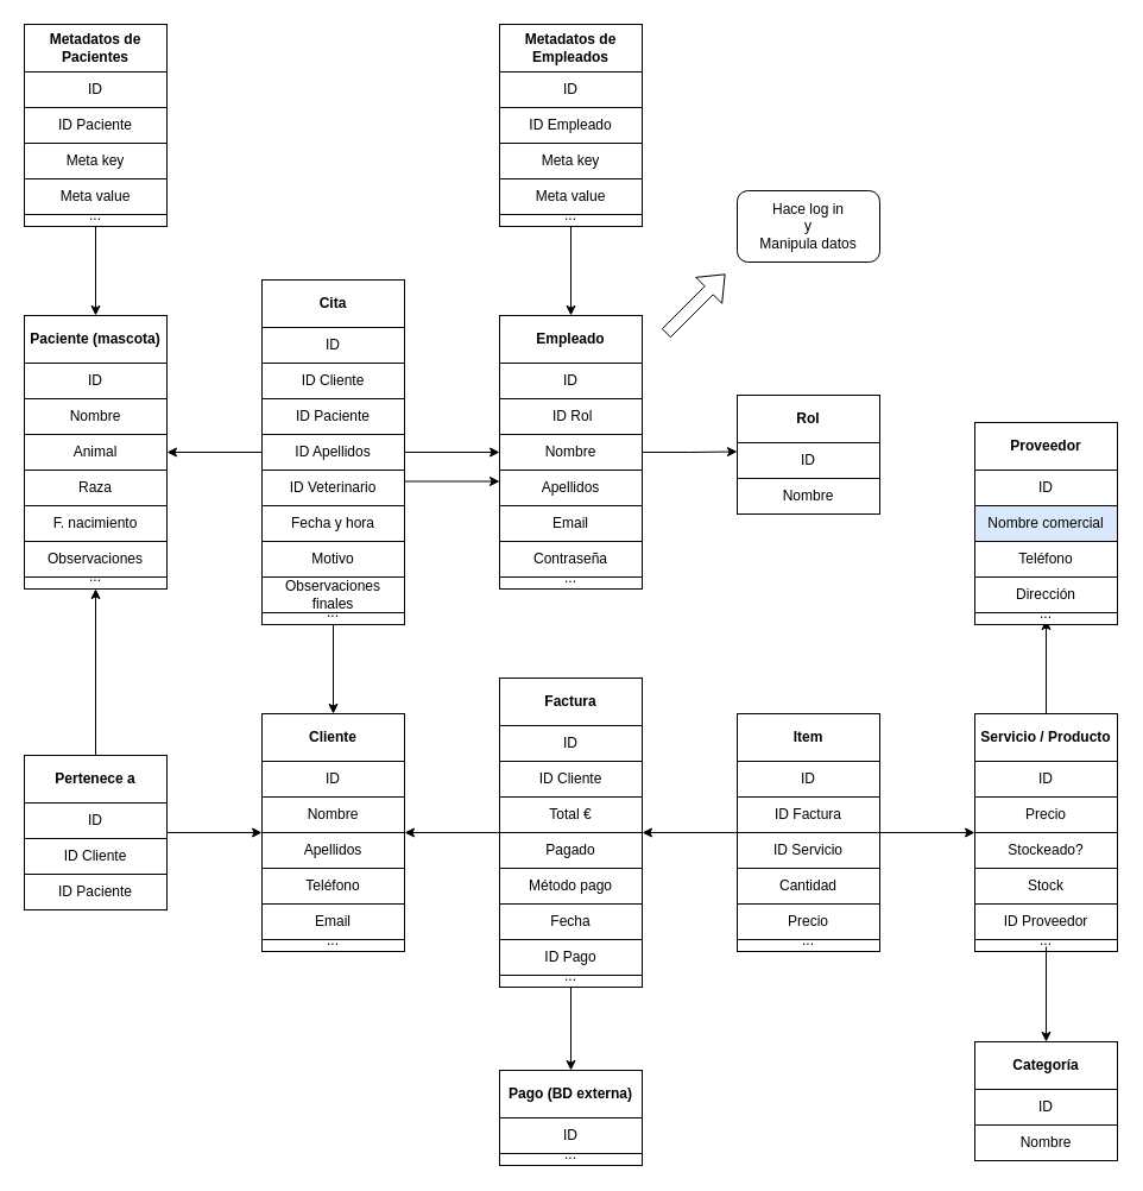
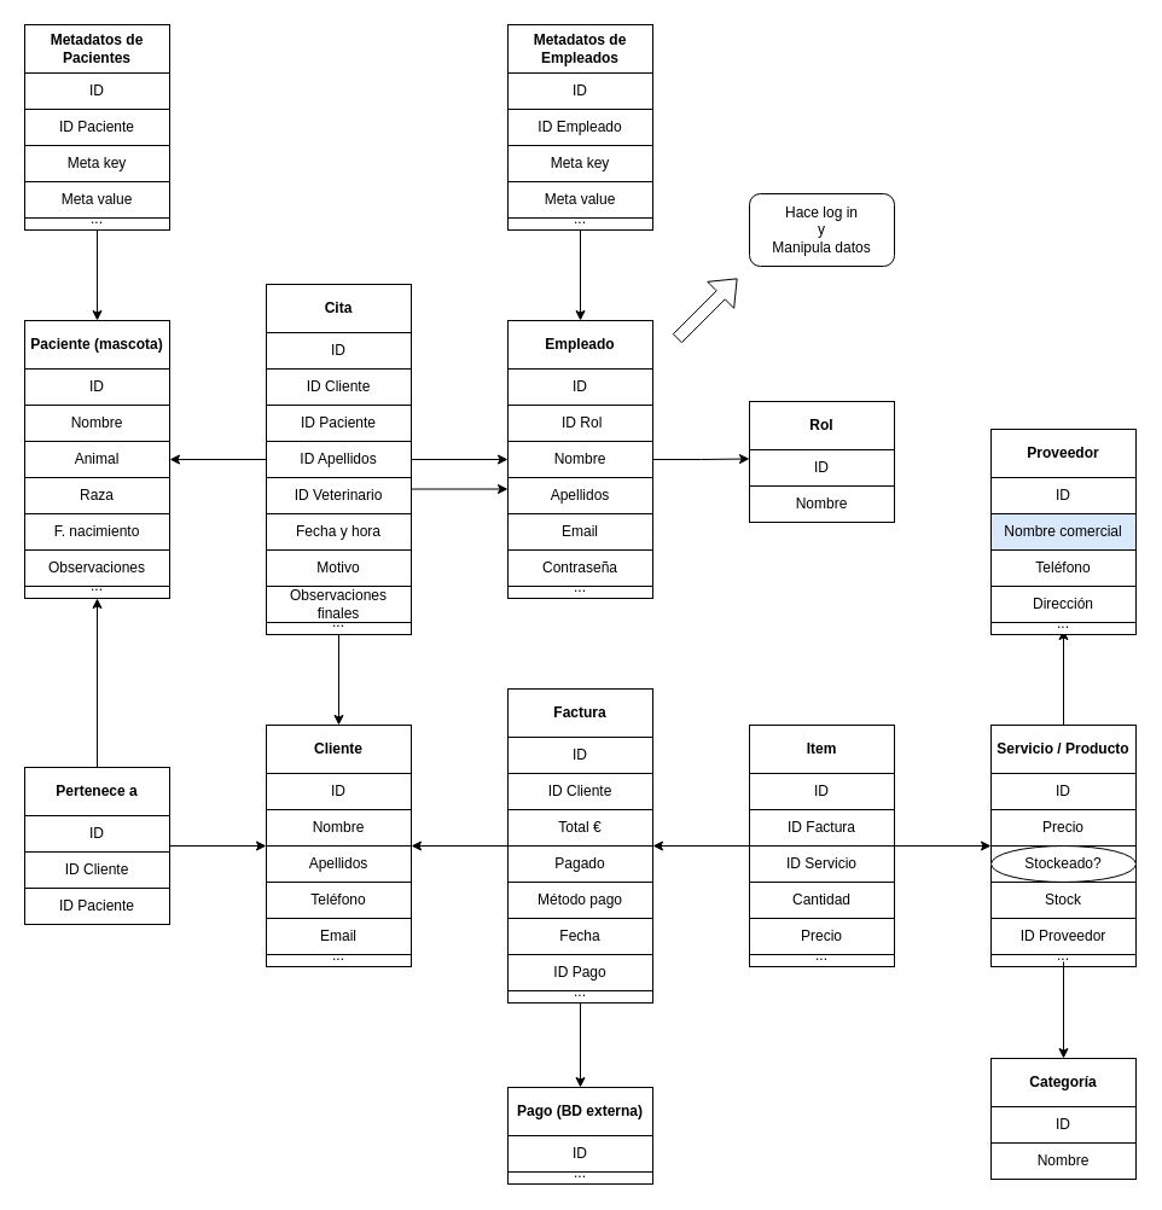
  <mxCell id="0" />
  <mxCell id="1" parent="0" />
  <mxCell id="2" value="" style="rounded=0;whiteSpace=wrap;html=1;" vertex="1" parent="1"><mxGeometry x="20" y="265" width="120" height="230" as="geometry" /></mxCell>
  <mxCell id="3" value="Paciente (mascota)" style="rounded=0;whiteSpace=wrap;html=1;fontStyle=1" vertex="1" parent="1"><mxGeometry x="20" y="265" width="120" height="40" as="geometry" /></mxCell>
  <mxCell id="4" style="edgeStyle=orthogonalEdgeStyle;rounded=0;orthogonalLoop=1;jettySize=auto;html=1;entryX=0.5;entryY=1;entryDx=0;entryDy=0;" edge="1" parent="1" source="6" target="2"><mxGeometry relative="1" as="geometry" /></mxCell>
  <mxCell id="5" style="edgeStyle=orthogonalEdgeStyle;rounded=0;orthogonalLoop=1;jettySize=auto;html=1;entryX=0;entryY=0.5;entryDx=0;entryDy=0;" edge="1" parent="1" source="6" target="16"><mxGeometry relative="1" as="geometry" /></mxCell>
  <mxCell id="6" value="" style="rounded=0;whiteSpace=wrap;html=1;" vertex="1" parent="1"><mxGeometry x="20" y="635" width="120" height="130" as="geometry" /></mxCell>
  <mxCell id="7" value="Pertenece a" style="rounded=0;whiteSpace=wrap;html=1;fontStyle=1" vertex="1" parent="1"><mxGeometry x="20" y="635" width="120" height="40" as="geometry" /></mxCell>
  <mxCell id="8" style="edgeStyle=orthogonalEdgeStyle;rounded=0;orthogonalLoop=1;jettySize=auto;html=1;entryX=0.5;entryY=0;entryDx=0;entryDy=0;" edge="1" parent="1" source="11" target="17"><mxGeometry relative="1" as="geometry" /></mxCell>
  <mxCell id="9" style="edgeStyle=orthogonalEdgeStyle;rounded=0;orthogonalLoop=1;jettySize=auto;html=1;entryX=1;entryY=0.5;entryDx=0;entryDy=0;" edge="1" parent="1" source="11" target="2"><mxGeometry relative="1" as="geometry" /></mxCell>
  <mxCell id="10" style="edgeStyle=orthogonalEdgeStyle;rounded=0;orthogonalLoop=1;jettySize=auto;html=1;entryX=0;entryY=0.5;entryDx=0;entryDy=0;" edge="1" parent="1" source="11" target="14"><mxGeometry relative="1" as="geometry" /></mxCell>
  <mxCell id="11" value="" style="rounded=0;whiteSpace=wrap;html=1;" vertex="1" parent="1"><mxGeometry x="220" y="235" width="120" height="290" as="geometry" /></mxCell>
  <mxCell id="12" value="Cita" style="rounded=0;whiteSpace=wrap;html=1;fontStyle=1" vertex="1" parent="1"><mxGeometry x="220" y="235" width="120" height="40" as="geometry" /></mxCell>
  <mxCell id="13" style="edgeStyle=orthogonalEdgeStyle;rounded=0;orthogonalLoop=1;jettySize=auto;html=1;entryX=0;entryY=0.5;entryDx=0;entryDy=0;" edge="1" parent="1" source="14" target="80"><mxGeometry relative="1" as="geometry" /></mxCell>
  <mxCell id="14" value="" style="rounded=0;whiteSpace=wrap;html=1;" vertex="1" parent="1"><mxGeometry x="420" y="265" width="120" height="230" as="geometry" /></mxCell>
  <mxCell id="15" value="Empleado" style="rounded=0;whiteSpace=wrap;html=1;fontStyle=1" vertex="1" parent="1"><mxGeometry x="420" y="265" width="120" height="40" as="geometry" /></mxCell>
  <mxCell id="16" value="" style="rounded=0;whiteSpace=wrap;html=1;" vertex="1" parent="1"><mxGeometry x="220" y="600" width="120" height="200" as="geometry" /></mxCell>
  <mxCell id="17" value="Cliente" style="rounded=0;whiteSpace=wrap;html=1;fontStyle=1" vertex="1" parent="1"><mxGeometry x="220" y="600" width="120" height="40" as="geometry" /></mxCell>
  <mxCell id="18" value="ID" style="rounded=0;whiteSpace=wrap;html=1;" vertex="1" parent="1"><mxGeometry x="220" y="275" width="120" height="30" as="geometry" /></mxCell>
  <mxCell id="19" value="ID" style="rounded=0;whiteSpace=wrap;html=1;" vertex="1" parent="1"><mxGeometry x="420" y="305" width="120" height="30" as="geometry" /></mxCell>
  <mxCell id="20" value="ID" style="rounded=0;whiteSpace=wrap;html=1;" vertex="1" parent="1"><mxGeometry x="20" y="305" width="120" height="30" as="geometry" /></mxCell>
  <mxCell id="21" value="ID" style="rounded=0;whiteSpace=wrap;html=1;" vertex="1" parent="1"><mxGeometry x="220" y="640" width="120" height="30" as="geometry" /></mxCell>
  <mxCell id="22" value="ID" style="rounded=0;whiteSpace=wrap;html=1;" vertex="1" parent="1"><mxGeometry x="20" y="675" width="120" height="30" as="geometry" /></mxCell>
  <mxCell id="23" value="ID Cliente" style="rounded=0;whiteSpace=wrap;html=1;" vertex="1" parent="1"><mxGeometry x="20" y="705" width="120" height="30" as="geometry" /></mxCell>
  <mxCell id="24" value="ID Paciente" style="rounded=0;whiteSpace=wrap;html=1;" vertex="1" parent="1"><mxGeometry x="20" y="735" width="120" height="30" as="geometry" /></mxCell>
  <mxCell id="25" value="ID Cliente" style="rounded=0;whiteSpace=wrap;html=1;" vertex="1" parent="1"><mxGeometry x="220" y="305" width="120" height="30" as="geometry" /></mxCell>
  <mxCell id="26" value="ID Paciente" style="rounded=0;whiteSpace=wrap;html=1;" vertex="1" parent="1"><mxGeometry x="220" y="335" width="120" height="30" as="geometry" /></mxCell>
  <mxCell id="27" value="ID Apellidos" style="rounded=0;whiteSpace=wrap;html=1;" vertex="1" parent="1"><mxGeometry x="220" y="365" width="120" height="30" as="geometry" /></mxCell>
  <mxCell id="28" value="Fecha y hora" style="rounded=0;whiteSpace=wrap;html=1;" vertex="1" parent="1"><mxGeometry x="220" y="425" width="120" height="30" as="geometry" /></mxCell>
  <mxCell id="29" style="edgeStyle=orthogonalEdgeStyle;rounded=0;orthogonalLoop=1;jettySize=auto;html=1;" edge="1" parent="1" source="31" target="16"><mxGeometry relative="1" as="geometry" /></mxCell>
  <mxCell id="30" style="edgeStyle=orthogonalEdgeStyle;rounded=0;orthogonalLoop=1;jettySize=auto;html=1;entryX=0.5;entryY=0;entryDx=0;entryDy=0;" edge="1" parent="1" source="31" target="104"><mxGeometry relative="1" as="geometry" /></mxCell>
  <mxCell id="31" value="" style="rounded=0;whiteSpace=wrap;html=1;" vertex="1" parent="1"><mxGeometry x="420" y="570" width="120" height="260" as="geometry" /></mxCell>
  <mxCell id="32" value="Factura" style="rounded=0;whiteSpace=wrap;html=1;fontStyle=1" vertex="1" parent="1"><mxGeometry x="420" y="570" width="120" height="40" as="geometry" /></mxCell>
  <mxCell id="33" value="ID" style="rounded=0;whiteSpace=wrap;html=1;" vertex="1" parent="1"><mxGeometry x="420" y="610" width="120" height="30" as="geometry" /></mxCell>
  <mxCell id="34" value="Observaciones finales" style="rounded=0;whiteSpace=wrap;html=1;" vertex="1" parent="1"><mxGeometry x="220" y="485" width="120" height="30" as="geometry" /></mxCell>
  <mxCell id="35" value="ID Cliente" style="rounded=0;whiteSpace=wrap;html=1;" vertex="1" parent="1"><mxGeometry x="420" y="640" width="120" height="30" as="geometry" /></mxCell>
  <mxCell id="36" value="Total €" style="rounded=0;whiteSpace=wrap;html=1;" vertex="1" parent="1"><mxGeometry x="420" y="670" width="120" height="30" as="geometry" /></mxCell>
  <mxCell id="37" value="Pagado" style="rounded=0;whiteSpace=wrap;html=1;" vertex="1" parent="1"><mxGeometry x="420" y="700" width="120" height="30" as="geometry" /></mxCell>
  <mxCell id="38" value="Método pago" style="rounded=0;whiteSpace=wrap;html=1;" vertex="1" parent="1"><mxGeometry x="420" y="730" width="120" height="30" as="geometry" /></mxCell>
  <mxCell id="39" style="edgeStyle=orthogonalEdgeStyle;rounded=0;orthogonalLoop=1;jettySize=auto;html=1;" edge="1" parent="1" source="41"><mxGeometry relative="1" as="geometry"><mxPoint x="540" y="700" as="targetPoint" /></mxGeometry></mxCell>
  <mxCell id="40" style="edgeStyle=orthogonalEdgeStyle;rounded=0;orthogonalLoop=1;jettySize=auto;html=1;entryX=0;entryY=0.5;entryDx=0;entryDy=0;" edge="1" parent="1" source="41" target="48"><mxGeometry relative="1" as="geometry" /></mxCell>
  <mxCell id="41" value="" style="rounded=0;whiteSpace=wrap;html=1;" vertex="1" parent="1"><mxGeometry x="620" y="600" width="120" height="200" as="geometry" /></mxCell>
  <mxCell id="42" value="Item" style="rounded=0;whiteSpace=wrap;html=1;fontStyle=1" vertex="1" parent="1"><mxGeometry x="620" y="600" width="120" height="40" as="geometry" /></mxCell>
  <mxCell id="43" value="ID" style="rounded=0;whiteSpace=wrap;html=1;" vertex="1" parent="1"><mxGeometry x="620" y="640" width="120" height="30" as="geometry" /></mxCell>
  <mxCell id="44" value="ID Factura" style="rounded=0;whiteSpace=wrap;html=1;" vertex="1" parent="1"><mxGeometry x="620" y="670" width="120" height="30" as="geometry" /></mxCell>
  <mxCell id="45" value="ID Servicio" style="rounded=0;whiteSpace=wrap;html=1;" vertex="1" parent="1"><mxGeometry x="620" y="700" width="120" height="30" as="geometry" /></mxCell>
  <mxCell id="46" value="Cantidad" style="rounded=0;whiteSpace=wrap;html=1;" vertex="1" parent="1"><mxGeometry x="620" y="730" width="120" height="30" as="geometry" /></mxCell>
  <mxCell id="47" value="Precio" style="rounded=0;whiteSpace=wrap;html=1;" vertex="1" parent="1"><mxGeometry x="620" y="760" width="120" height="30" as="geometry" /></mxCell>
  <mxCell id="48" value="" style="rounded=0;whiteSpace=wrap;html=1;" vertex="1" parent="1"><mxGeometry x="820" y="600" width="120" height="200" as="geometry" /></mxCell>
  <mxCell id="49" style="edgeStyle=orthogonalEdgeStyle;rounded=0;orthogonalLoop=1;jettySize=auto;html=1;entryX=0.5;entryY=1;entryDx=0;entryDy=0;" edge="1" parent="1" source="50" target="117"><mxGeometry relative="1" as="geometry" /></mxCell>
  <mxCell id="50" value="Servicio / Producto" style="rounded=0;whiteSpace=wrap;html=1;fontStyle=1" vertex="1" parent="1"><mxGeometry x="820" y="600" width="120" height="40" as="geometry" /></mxCell>
  <mxCell id="51" value="ID" style="rounded=0;whiteSpace=wrap;html=1;" vertex="1" parent="1"><mxGeometry x="820" y="640" width="120" height="30" as="geometry" /></mxCell>
  <mxCell id="52" value="Precio" style="rounded=0;whiteSpace=wrap;html=1;" vertex="1" parent="1"><mxGeometry x="820" y="670" width="120" height="30" as="geometry" /></mxCell>
- <mxCell id="53" value="Stockeado?" style="rounded=0;whiteSpace=wrap;html=1;" vertex="1" parent="1"><mxGeometry x="820" y="700" width="120" height="30" as="geometry" /></mxCell>
+ <mxCell id="53" value="Stockeado?" style="ellipse;whiteSpace=wrap;html=1;" vertex="1" parent="1"><mxGeometry x="820" y="700" width="120" height="30" as="geometry" /></mxCell>
  <mxCell id="54" value="Stock" style="rounded=0;whiteSpace=wrap;html=1;" vertex="1" parent="1"><mxGeometry x="820" y="730" width="120" height="30" as="geometry" /></mxCell>
  <mxCell id="55" value="ID Proveedor" style="rounded=0;whiteSpace=wrap;html=1;" vertex="1" parent="1"><mxGeometry x="820" y="760" width="120" height="30" as="geometry" /></mxCell>
  <mxCell id="56" value="" style="rounded=0;whiteSpace=wrap;html=1;" vertex="1" parent="1"><mxGeometry x="820" y="355" width="120" height="170" as="geometry" /></mxCell>
  <mxCell id="57" value="Proveedor" style="rounded=0;whiteSpace=wrap;html=1;fontStyle=1" vertex="1" parent="1"><mxGeometry x="820" y="355" width="120" height="40" as="geometry" /></mxCell>
  <mxCell id="58" value="ID" style="rounded=0;whiteSpace=wrap;html=1;" vertex="1" parent="1"><mxGeometry x="820" y="395" width="120" height="30" as="geometry" /></mxCell>
  <mxCell id="59" value="Nombre comercial" style="rounded=0;whiteSpace=wrap;html=1;fillColor=#dae8fc;" vertex="1" parent="1"><mxGeometry x="820" y="425" width="120" height="30" as="geometry" /></mxCell>
  <mxCell id="60" value="Teléfono" style="rounded=0;whiteSpace=wrap;html=1;" vertex="1" parent="1"><mxGeometry x="820" y="455" width="120" height="30" as="geometry" /></mxCell>
  <mxCell id="61" value="Dirección" style="rounded=0;whiteSpace=wrap;html=1;" vertex="1" parent="1"><mxGeometry x="820" y="485" width="120" height="30" as="geometry" /></mxCell>
  <mxCell id="62" value="Nombre" style="rounded=0;whiteSpace=wrap;html=1;" vertex="1" parent="1"><mxGeometry x="20" y="335" width="120" height="30" as="geometry" /></mxCell>
  <mxCell id="63" value="Animal" style="rounded=0;whiteSpace=wrap;html=1;" vertex="1" parent="1"><mxGeometry x="20" y="365" width="120" height="30" as="geometry" /></mxCell>
  <mxCell id="64" value="Raza" style="rounded=0;whiteSpace=wrap;html=1;" vertex="1" parent="1"><mxGeometry x="20" y="395" width="120" height="30" as="geometry" /></mxCell>
  <mxCell id="65" value="F. nacimiento" style="rounded=0;whiteSpace=wrap;html=1;" vertex="1" parent="1"><mxGeometry x="20" y="425" width="120" height="30" as="geometry" /></mxCell>
  <mxCell id="66" value="Motivo" style="rounded=0;whiteSpace=wrap;html=1;" vertex="1" parent="1"><mxGeometry x="220" y="455" width="120" height="30" as="geometry" /></mxCell>
  <mxCell id="67" value="Nombre" style="rounded=0;whiteSpace=wrap;html=1;" vertex="1" parent="1"><mxGeometry x="220" y="670" width="120" height="30" as="geometry" /></mxCell>
  <mxCell id="68" value="Apellidos" style="rounded=0;whiteSpace=wrap;html=1;" vertex="1" parent="1"><mxGeometry x="220" y="700" width="120" height="30" as="geometry" /></mxCell>
  <mxCell id="69" value="Teléfono" style="rounded=0;whiteSpace=wrap;html=1;" vertex="1" parent="1"><mxGeometry x="220" y="730" width="120" height="30" as="geometry" /></mxCell>
  <mxCell id="70" value="Email" style="rounded=0;whiteSpace=wrap;html=1;" vertex="1" parent="1"><mxGeometry x="220" y="760" width="120" height="30" as="geometry" /></mxCell>
  <mxCell id="71" value="Nombre" style="rounded=0;whiteSpace=wrap;html=1;" vertex="1" parent="1"><mxGeometry x="420" y="365" width="120" height="30" as="geometry" /></mxCell>
  <mxCell id="72" value="Apellidos" style="rounded=0;whiteSpace=wrap;html=1;" vertex="1" parent="1"><mxGeometry x="420" y="395" width="120" height="30" as="geometry" /></mxCell>
  <mxCell id="73" value="Email" style="rounded=0;whiteSpace=wrap;html=1;" vertex="1" parent="1"><mxGeometry x="420" y="425" width="120" height="30" as="geometry" /></mxCell>
  <mxCell id="74" value="Contraseña" style="rounded=0;whiteSpace=wrap;html=1;" vertex="1" parent="1"><mxGeometry x="420" y="455" width="120" height="30" as="geometry" /></mxCell>
  <mxCell id="75" value="&amp;nbsp;ID Rol" style="rounded=0;whiteSpace=wrap;html=1;" vertex="1" parent="1"><mxGeometry x="420" y="335" width="120" height="30" as="geometry" /></mxCell>
  <mxCell id="76" value="" style="rounded=0;whiteSpace=wrap;html=1;" vertex="1" parent="1"><mxGeometry x="820" y="876" width="120" height="100" as="geometry" /></mxCell>
  <mxCell id="77" value="Categoría" style="rounded=0;whiteSpace=wrap;html=1;fontStyle=1" vertex="1" parent="1"><mxGeometry x="820" y="876" width="120" height="40" as="geometry" /></mxCell>
  <mxCell id="78" value="ID" style="rounded=0;whiteSpace=wrap;html=1;" vertex="1" parent="1"><mxGeometry x="820" y="916" width="120" height="30" as="geometry" /></mxCell>
  <mxCell id="79" value="Nombre" style="rounded=0;whiteSpace=wrap;html=1;" vertex="1" parent="1"><mxGeometry x="820" y="946" width="120" height="30" as="geometry" /></mxCell>
  <mxCell id="80" value="" style="rounded=0;whiteSpace=wrap;html=1;" vertex="1" parent="1"><mxGeometry x="620" y="332" width="120" height="95" as="geometry" /></mxCell>
  <mxCell id="81" value="Rol" style="rounded=0;whiteSpace=wrap;html=1;fontStyle=1" vertex="1" parent="1"><mxGeometry x="620" y="332" width="120" height="40" as="geometry" /></mxCell>
  <mxCell id="82" value="ID" style="rounded=0;whiteSpace=wrap;html=1;" vertex="1" parent="1"><mxGeometry x="620" y="372" width="120" height="30" as="geometry" /></mxCell>
  <mxCell id="83" value="Nombre" style="rounded=0;whiteSpace=wrap;html=1;" vertex="1" parent="1"><mxGeometry x="620" y="402" width="120" height="30" as="geometry" /></mxCell>
  <mxCell id="84" value="Observaciones" style="rounded=0;whiteSpace=wrap;html=1;" vertex="1" parent="1"><mxGeometry x="20" y="455" width="120" height="30" as="geometry" /></mxCell>
  <mxCell id="85" style="edgeStyle=orthogonalEdgeStyle;rounded=0;orthogonalLoop=1;jettySize=auto;html=1;entryX=0.5;entryY=0;entryDx=0;entryDy=0;" edge="1" parent="1" source="86" target="15"><mxGeometry relative="1" as="geometry" /></mxCell>
  <mxCell id="86" value="" style="rounded=0;whiteSpace=wrap;html=1;" vertex="1" parent="1"><mxGeometry x="420" y="20" width="120" height="170" as="geometry" /></mxCell>
  <mxCell id="87" value="Metadatos de Empleados" style="rounded=0;whiteSpace=wrap;html=1;fontStyle=1" vertex="1" parent="1"><mxGeometry x="420" y="20" width="120" height="40" as="geometry" /></mxCell>
  <mxCell id="88" value="ID" style="rounded=0;whiteSpace=wrap;html=1;" vertex="1" parent="1"><mxGeometry x="420" y="60" width="120" height="30" as="geometry" /></mxCell>
  <mxCell id="89" value="Meta key" style="rounded=0;whiteSpace=wrap;html=1;" vertex="1" parent="1"><mxGeometry x="420" y="120" width="120" height="30" as="geometry" /></mxCell>
  <mxCell id="90" value="ID Veterinario" style="rounded=0;whiteSpace=wrap;html=1;" vertex="1" parent="1"><mxGeometry x="220" y="395" width="120" height="30" as="geometry" /></mxCell>
  <mxCell id="91" style="edgeStyle=orthogonalEdgeStyle;rounded=0;orthogonalLoop=1;jettySize=auto;html=1;entryX=0;entryY=0.5;entryDx=0;entryDy=0;" edge="1" parent="1"><mxGeometry relative="1" as="geometry"><mxPoint x="340" y="404.5" as="sourcePoint" /><mxPoint x="420" y="404.5" as="targetPoint" /></mxGeometry></mxCell>
  <mxCell id="92" value="Meta value" style="rounded=0;whiteSpace=wrap;html=1;" vertex="1" parent="1"><mxGeometry x="420" y="150" width="120" height="30" as="geometry" /></mxCell>
  <mxCell id="93" value="ID Empleado" style="rounded=0;whiteSpace=wrap;html=1;" vertex="1" parent="1"><mxGeometry x="420" y="90" width="120" height="30" as="geometry" /></mxCell>
  <mxCell id="94" style="edgeStyle=orthogonalEdgeStyle;rounded=0;orthogonalLoop=1;jettySize=auto;html=1;exitX=0.5;exitY=1;exitDx=0;exitDy=0;entryX=0.5;entryY=0;entryDx=0;entryDy=0;" edge="1" parent="1" source="95" target="3"><mxGeometry relative="1" as="geometry" /></mxCell>
  <mxCell id="95" value="" style="rounded=0;whiteSpace=wrap;html=1;" vertex="1" parent="1"><mxGeometry x="20" y="20" width="120" height="170" as="geometry" /></mxCell>
  <mxCell id="96" value="Metadatos de Pacientes" style="rounded=0;whiteSpace=wrap;html=1;fontStyle=1" vertex="1" parent="1"><mxGeometry x="20" y="20" width="120" height="40" as="geometry" /></mxCell>
  <mxCell id="97" value="ID" style="rounded=0;whiteSpace=wrap;html=1;" vertex="1" parent="1"><mxGeometry x="20" y="60" width="120" height="30" as="geometry" /></mxCell>
  <mxCell id="98" value="Meta key" style="rounded=0;whiteSpace=wrap;html=1;" vertex="1" parent="1"><mxGeometry x="20" y="120" width="120" height="30" as="geometry" /></mxCell>
  <mxCell id="99" value="Meta value" style="rounded=0;whiteSpace=wrap;html=1;" vertex="1" parent="1"><mxGeometry x="20" y="150" width="120" height="30" as="geometry" /></mxCell>
  <mxCell id="100" value="ID Paciente" style="rounded=0;whiteSpace=wrap;html=1;" vertex="1" parent="1"><mxGeometry x="20" y="90" width="120" height="30" as="geometry" /></mxCell>
  <mxCell id="101" value="Fecha" style="rounded=0;whiteSpace=wrap;html=1;" vertex="1" parent="1"><mxGeometry x="420" y="760" width="120" height="30" as="geometry" /></mxCell>
  <mxCell id="102" value="ID Pago" style="rounded=0;whiteSpace=wrap;html=1;" vertex="1" parent="1"><mxGeometry x="420" y="790" width="120" height="30" as="geometry" /></mxCell>
  <mxCell id="103" value="" style="rounded=0;whiteSpace=wrap;html=1;" vertex="1" parent="1"><mxGeometry x="420" y="900" width="120" height="80" as="geometry" /></mxCell>
  <mxCell id="104" value="Pago (BD externa)" style="rounded=0;whiteSpace=wrap;html=1;fontStyle=1" vertex="1" parent="1"><mxGeometry x="420" y="900" width="120" height="40" as="geometry" /></mxCell>
  <mxCell id="105" value="ID" style="rounded=0;whiteSpace=wrap;html=1;" vertex="1" parent="1"><mxGeometry x="420" y="940" width="120" height="30" as="geometry" /></mxCell>
  <mxCell id="106" value="..." style="text;html=1;strokeColor=none;fillColor=none;align=center;verticalAlign=middle;whiteSpace=wrap;rounded=0;" vertex="1" parent="1"><mxGeometry x="60" y="176" width="40" height="10" as="geometry" /></mxCell>
  <mxCell id="107" value="..." style="text;html=1;strokeColor=none;fillColor=none;align=center;verticalAlign=middle;whiteSpace=wrap;rounded=0;" vertex="1" parent="1"><mxGeometry x="460" y="176" width="40" height="10" as="geometry" /></mxCell>
  <mxCell id="108" value="..." style="text;html=1;strokeColor=none;fillColor=none;align=center;verticalAlign=middle;whiteSpace=wrap;rounded=0;" vertex="1" parent="1"><mxGeometry x="60" y="480" width="40" height="10" as="geometry" /></mxCell>
  <mxCell id="109" value="..." style="text;html=1;strokeColor=none;fillColor=none;align=center;verticalAlign=middle;whiteSpace=wrap;rounded=0;" vertex="1" parent="1"><mxGeometry x="260" y="510" width="40" height="10" as="geometry" /></mxCell>
  <mxCell id="110" value="..." style="text;html=1;strokeColor=none;fillColor=none;align=center;verticalAlign=middle;whiteSpace=wrap;rounded=0;" vertex="1" parent="1"><mxGeometry x="260" y="786" width="40" height="10" as="geometry" /></mxCell>
  <mxCell id="111" value="..." style="text;html=1;strokeColor=none;fillColor=none;align=center;verticalAlign=middle;whiteSpace=wrap;rounded=0;" vertex="1" parent="1"><mxGeometry x="460" y="481" width="40" height="10" as="geometry" /></mxCell>
  <mxCell id="112" value="..." style="text;html=1;strokeColor=none;fillColor=none;align=center;verticalAlign=middle;whiteSpace=wrap;rounded=0;" vertex="1" parent="1"><mxGeometry x="660" y="786" width="40" height="10" as="geometry" /></mxCell>
  <mxCell id="113" value="..." style="text;html=1;strokeColor=none;fillColor=none;align=center;verticalAlign=middle;whiteSpace=wrap;rounded=0;" vertex="1" parent="1"><mxGeometry x="460" y="966" width="40" height="10" as="geometry" /></mxCell>
  <mxCell id="114" value="..." style="text;html=1;strokeColor=none;fillColor=none;align=center;verticalAlign=middle;whiteSpace=wrap;rounded=0;" vertex="1" parent="1"><mxGeometry x="460" y="816" width="40" height="10" as="geometry" /></mxCell>
  <mxCell id="115" style="edgeStyle=orthogonalEdgeStyle;rounded=0;orthogonalLoop=1;jettySize=auto;html=1;entryX=0.5;entryY=0;entryDx=0;entryDy=0;" edge="1" parent="1" source="116" target="77"><mxGeometry relative="1" as="geometry" /></mxCell>
  <mxCell id="116" value="..." style="text;html=1;strokeColor=none;fillColor=none;align=center;verticalAlign=middle;whiteSpace=wrap;rounded=0;" vertex="1" parent="1"><mxGeometry x="860" y="786" width="40" height="10" as="geometry" /></mxCell>
  <mxCell id="117" value="..." style="text;html=1;strokeColor=none;fillColor=none;align=center;verticalAlign=middle;whiteSpace=wrap;rounded=0;" vertex="1" parent="1"><mxGeometry x="860" y="511" width="40" height="10" as="geometry" /></mxCell>
  <mxCell id="118" value="Hace log in&lt;br&gt;y&lt;br&gt;Manipula datos" style="rounded=1;whiteSpace=wrap;html=1;" vertex="1" parent="1"><mxGeometry x="620" y="160" width="120" height="60" as="geometry" /></mxCell>
  <mxCell id="119" value="" style="shape=flexArrow;endArrow=classic;html=1;" edge="1" parent="1"><mxGeometry width="50" height="50" relative="1" as="geometry"><mxPoint x="560" y="280" as="sourcePoint" /><mxPoint x="610" y="230" as="targetPoint" /></mxGeometry></mxCell>
